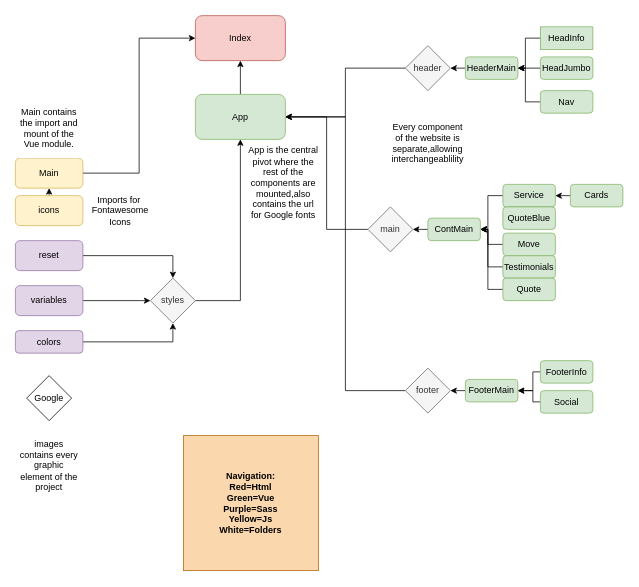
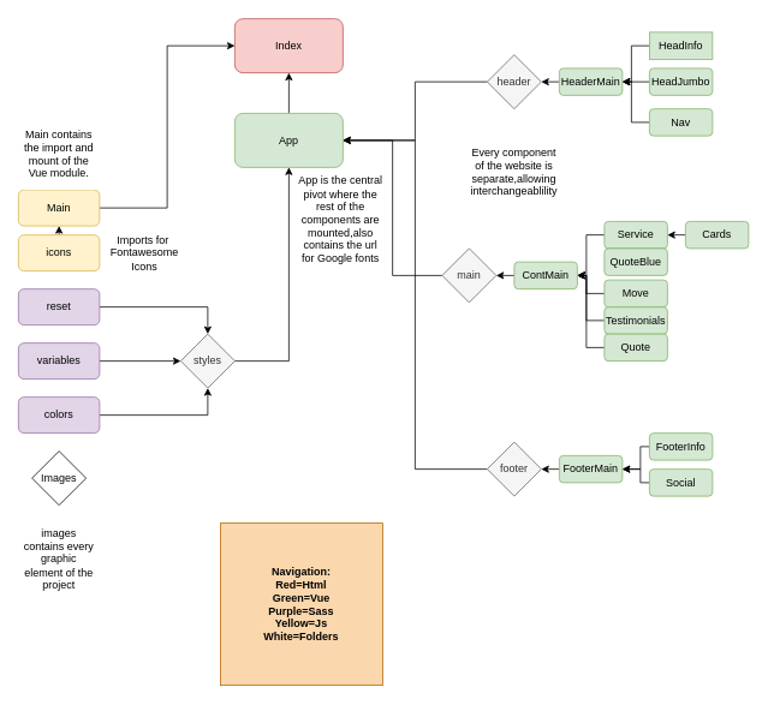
  <mxCell id="0" />
  <mxCell id="1" parent="0" />
  <mxCell id="2" value="Index" style="rounded=1;whiteSpace=wrap;html=1;fillColor=#f8cecc;strokeColor=#b85450;" parent="1" vertex="1"><mxGeometry x="260" y="20" width="120" height="60" as="geometry" /></mxCell>
  <mxCell id="3" style="edgeStyle=orthogonalEdgeStyle;rounded=0;orthogonalLoop=1;jettySize=auto;html=1;exitX=0;exitY=0.5;exitDx=0;exitDy=0;entryX=1;entryY=0.5;entryDx=0;entryDy=0;" parent="1" source="4" target="41" edge="1"><mxGeometry relative="1" as="geometry" /></mxCell>
  <mxCell id="4" value="header" style="rhombus;whiteSpace=wrap;html=1;fillColor=#f5f5f5;fontColor=#333333;strokeColor=#666666;" parent="1" vertex="1"><mxGeometry x="540" y="60" width="60" height="60" as="geometry" /></mxCell>
  <mxCell id="5" style="edgeStyle=orthogonalEdgeStyle;rounded=0;orthogonalLoop=1;jettySize=auto;html=1;exitX=0;exitY=0.5;exitDx=0;exitDy=0;entryX=1;entryY=0.5;entryDx=0;entryDy=0;" parent="1" source="6" target="41" edge="1"><mxGeometry relative="1" as="geometry"><mxPoint x="460" y="160" as="targetPoint" /></mxGeometry></mxCell>
  <mxCell id="6" value="main" style="rhombus;whiteSpace=wrap;html=1;fillColor=#f5f5f5;fontColor=#333333;strokeColor=#666666;" parent="1" vertex="1"><mxGeometry x="490" y="275" width="60" height="60" as="geometry" /></mxCell>
  <mxCell id="7" style="edgeStyle=orthogonalEdgeStyle;rounded=0;orthogonalLoop=1;jettySize=auto;html=1;exitX=0;exitY=0.5;exitDx=0;exitDy=0;entryX=1;entryY=0.5;entryDx=0;entryDy=0;" parent="1" source="8" target="41" edge="1"><mxGeometry relative="1" as="geometry" /></mxCell>
  <mxCell id="8" value="footer" style="rhombus;whiteSpace=wrap;html=1;fillColor=#f5f5f5;fontColor=#333333;strokeColor=#666666;" parent="1" vertex="1"><mxGeometry x="540" y="490" width="60" height="60" as="geometry" /></mxCell>
  <mxCell id="9" style="edgeStyle=orthogonalEdgeStyle;rounded=0;orthogonalLoop=1;jettySize=auto;html=1;exitX=0;exitY=0.5;exitDx=0;exitDy=0;entryX=1;entryY=0.5;entryDx=0;entryDy=0;" parent="1" source="10" target="4" edge="1"><mxGeometry relative="1" as="geometry" /></mxCell>
  <mxCell id="10" value="HeaderMain" style="rounded=1;whiteSpace=wrap;html=1;fillColor=#d5e8d4;strokeColor=#82b366;" parent="1" vertex="1"><mxGeometry x="620" y="75" width="70" height="30" as="geometry" /></mxCell>
  <mxCell id="11" style="edgeStyle=orthogonalEdgeStyle;rounded=0;orthogonalLoop=1;jettySize=auto;html=1;exitX=0;exitY=0.5;exitDx=0;exitDy=0;entryX=1;entryY=0.5;entryDx=0;entryDy=0;" parent="1" source="12" target="10" edge="1"><mxGeometry relative="1" as="geometry"><mxPoint x="700" y="90" as="targetPoint" /><Array as="points"><mxPoint x="700" y="50" /><mxPoint x="700" y="90" /></Array></mxGeometry></mxCell>
  <mxCell id="12" value="HeadInfo" style="whiteSpace=wrap;html=1;fillColor=#d5e8d4;strokeColor=#82b366;rounded=0;" parent="1" vertex="1"><mxGeometry x="720" y="35" width="70" height="30" as="geometry" /></mxCell>
  <mxCell id="13" style="edgeStyle=orthogonalEdgeStyle;rounded=0;orthogonalLoop=1;jettySize=auto;html=1;exitX=0;exitY=0.5;exitDx=0;exitDy=0;" parent="1" source="14" edge="1"><mxGeometry relative="1" as="geometry"><mxPoint x="690" y="90" as="targetPoint" /></mxGeometry></mxCell>
  <mxCell id="14" value="HeadJumbo" style="rounded=1;whiteSpace=wrap;html=1;fillColor=#d5e8d4;strokeColor=#82b366;" parent="1" vertex="1"><mxGeometry x="720" y="75" width="70" height="30" as="geometry" /></mxCell>
  <mxCell id="15" style="edgeStyle=orthogonalEdgeStyle;rounded=0;orthogonalLoop=1;jettySize=auto;html=1;exitX=0;exitY=0.5;exitDx=0;exitDy=0;entryX=1;entryY=0.5;entryDx=0;entryDy=0;" parent="1" source="16" target="10" edge="1"><mxGeometry relative="1" as="geometry"><Array as="points"><mxPoint x="700" y="135" /><mxPoint x="700" y="90" /></Array></mxGeometry></mxCell>
  <mxCell id="16" value="Nav" style="rounded=1;whiteSpace=wrap;html=1;fillColor=#d5e8d4;strokeColor=#82b366;" parent="1" vertex="1"><mxGeometry x="720" y="120" width="70" height="30" as="geometry" /></mxCell>
  <mxCell id="17" style="edgeStyle=orthogonalEdgeStyle;rounded=0;orthogonalLoop=1;jettySize=auto;html=1;exitX=0;exitY=0.5;exitDx=0;exitDy=0;entryX=1;entryY=0.5;entryDx=0;entryDy=0;" parent="1" source="18" target="6" edge="1"><mxGeometry relative="1" as="geometry" /></mxCell>
  <mxCell id="18" value="ContMain" style="rounded=1;whiteSpace=wrap;html=1;fillColor=#d5e8d4;strokeColor=#82b366;" parent="1" vertex="1"><mxGeometry x="570" y="290" width="70" height="30" as="geometry" /></mxCell>
  <mxCell id="19" style="edgeStyle=orthogonalEdgeStyle;rounded=0;orthogonalLoop=1;jettySize=auto;html=1;exitX=0;exitY=0.5;exitDx=0;exitDy=0;entryX=1;entryY=0.5;entryDx=0;entryDy=0;" edge="1" parent="1" source="20" target="18"><mxGeometry relative="1" as="geometry"><Array as="points"><mxPoint x="650" y="260" /><mxPoint x="650" y="305" /></Array></mxGeometry></mxCell>
  <mxCell id="20" value="Service" style="rounded=1;whiteSpace=wrap;html=1;fillColor=#d5e8d4;strokeColor=#82b366;" parent="1" vertex="1"><mxGeometry x="670" y="245" width="70" height="30" as="geometry" /></mxCell>
  <mxCell id="21" style="edgeStyle=orthogonalEdgeStyle;rounded=0;orthogonalLoop=1;jettySize=auto;html=1;exitX=0;exitY=0.5;exitDx=0;exitDy=0;entryX=1;entryY=0.5;entryDx=0;entryDy=0;" edge="1" parent="1" source="22" target="18"><mxGeometry relative="1" as="geometry"><Array as="points"><mxPoint x="650" y="355" /><mxPoint x="650" y="305" /></Array></mxGeometry></mxCell>
  <mxCell id="22" value="Testimonials" style="rounded=1;whiteSpace=wrap;html=1;fillColor=#d5e8d4;strokeColor=#82b366;" parent="1" vertex="1"><mxGeometry x="670" y="340" width="70" height="30" as="geometry" /></mxCell>
  <mxCell id="23" style="edgeStyle=orthogonalEdgeStyle;rounded=0;orthogonalLoop=1;jettySize=auto;html=1;exitX=0;exitY=0.5;exitDx=0;exitDy=0;entryX=1;entryY=0.5;entryDx=0;entryDy=0;" parent="1" source="24" target="8" edge="1"><mxGeometry relative="1" as="geometry" /></mxCell>
  <mxCell id="24" value="FooterMain" style="rounded=1;whiteSpace=wrap;html=1;fillColor=#d5e8d4;strokeColor=#82b366;" parent="1" vertex="1"><mxGeometry x="620" y="505" width="70" height="30" as="geometry" /></mxCell>
  <mxCell id="25" style="edgeStyle=orthogonalEdgeStyle;rounded=0;orthogonalLoop=1;jettySize=auto;html=1;exitX=0;exitY=0.5;exitDx=0;exitDy=0;entryX=1;entryY=0.5;entryDx=0;entryDy=0;" parent="1" source="26" target="24" edge="1"><mxGeometry relative="1" as="geometry"><Array as="points"><mxPoint x="710" y="495" /><mxPoint x="710" y="520" /></Array></mxGeometry></mxCell>
  <mxCell id="26" value="FooterInfo" style="rounded=1;whiteSpace=wrap;html=1;fillColor=#d5e8d4;strokeColor=#82b366;" parent="1" vertex="1"><mxGeometry x="720" y="480" width="70" height="30" as="geometry" /></mxCell>
  <mxCell id="27" style="edgeStyle=orthogonalEdgeStyle;rounded=0;orthogonalLoop=1;jettySize=auto;html=1;exitX=0;exitY=0.5;exitDx=0;exitDy=0;entryX=1;entryY=0.5;entryDx=0;entryDy=0;" parent="1" source="28" target="24" edge="1"><mxGeometry relative="1" as="geometry"><Array as="points"><mxPoint x="710" y="535" /><mxPoint x="710" y="520" /></Array></mxGeometry></mxCell>
  <mxCell id="28" value="Social" style="rounded=1;whiteSpace=wrap;html=1;fillColor=#d5e8d4;strokeColor=#82b366;" parent="1" vertex="1"><mxGeometry x="720" y="520" width="70" height="30" as="geometry" /></mxCell>
  <mxCell id="29" style="edgeStyle=orthogonalEdgeStyle;rounded=0;orthogonalLoop=1;jettySize=auto;html=1;exitX=1;exitY=0.5;exitDx=0;exitDy=0;entryX=0;entryY=0.5;entryDx=0;entryDy=0;" parent="1" source="30" target="2" edge="1"><mxGeometry relative="1" as="geometry" /></mxCell>
  <mxCell id="30" value="Main" style="rounded=1;whiteSpace=wrap;html=1;fillColor=#fff2cc;strokeColor=#d6b656;" parent="1" vertex="1"><mxGeometry x="20" y="210" width="90" height="40" as="geometry" /></mxCell>
  <mxCell id="31" style="edgeStyle=orthogonalEdgeStyle;rounded=0;orthogonalLoop=1;jettySize=auto;html=1;exitX=1;exitY=0.5;exitDx=0;exitDy=0;entryX=0.5;entryY=0;entryDx=0;entryDy=0;" parent="1" source="32" target="39" edge="1"><mxGeometry relative="1" as="geometry" /></mxCell>
  <mxCell id="32" value="reset" style="rounded=1;whiteSpace=wrap;html=1;fillColor=#e1d5e7;strokeColor=#9673a6;" parent="1" vertex="1"><mxGeometry x="20" y="320" width="90" height="40" as="geometry" /></mxCell>
  <mxCell id="33" style="edgeStyle=orthogonalEdgeStyle;rounded=0;orthogonalLoop=1;jettySize=auto;html=1;exitX=1;exitY=0.5;exitDx=0;exitDy=0;entryX=0;entryY=0.5;entryDx=0;entryDy=0;" parent="1" source="34" target="39" edge="1"><mxGeometry relative="1" as="geometry" /></mxCell>
  <mxCell id="34" value="variables" style="rounded=1;whiteSpace=wrap;html=1;fillColor=#e1d5e7;strokeColor=#9673a6;" parent="1" vertex="1"><mxGeometry x="20" y="380" width="90" height="40" as="geometry" /></mxCell>
  <mxCell id="35" style="edgeStyle=orthogonalEdgeStyle;rounded=0;orthogonalLoop=1;jettySize=auto;html=1;exitX=1;exitY=0.5;exitDx=0;exitDy=0;entryX=0.5;entryY=1;entryDx=0;entryDy=0;" parent="1" source="36" target="39" edge="1"><mxGeometry relative="1" as="geometry" /></mxCell>
- <mxCell id="36" value="colors" style="rounded=1;whiteSpace=wrap;html=1;fillColor=#e1d5e7;strokeColor=#9673a6;" parent="1" vertex="1"><mxGeometry x="20" y="440" width="90" height="30" as="geometry" /></mxCell>
- <mxCell id="37" value="Google" style="rhombus;whiteSpace=wrap;html=1;" parent="1" vertex="1"><mxGeometry x="35" y="500" width="60" height="60" as="geometry" /></mxCell>
+ <mxCell id="36" value="colors" style="rounded=1;whiteSpace=wrap;html=1;fillColor=#e1d5e7;strokeColor=#9673a6;" parent="1" vertex="1"><mxGeometry x="20" y="440" width="90" height="40" as="geometry" /></mxCell>
+ <mxCell id="37" value="Images" style="rhombus;whiteSpace=wrap;html=1;" parent="1" vertex="1"><mxGeometry x="35" y="500" width="60" height="60" as="geometry" /></mxCell>
  <mxCell id="38" style="edgeStyle=orthogonalEdgeStyle;rounded=0;orthogonalLoop=1;jettySize=auto;html=1;exitX=1;exitY=0.5;exitDx=0;exitDy=0;entryX=0.5;entryY=1;entryDx=0;entryDy=0;" parent="1" source="39" target="41" edge="1"><mxGeometry relative="1" as="geometry" /></mxCell>
  <mxCell id="39" value="styles" style="rhombus;whiteSpace=wrap;html=1;fontFamily=Helvetica;fillColor=#f5f5f5;fontColor=#333333;strokeColor=#666666;" parent="1" vertex="1"><mxGeometry x="200" y="370" width="60" height="60" as="geometry" /></mxCell>
  <mxCell id="40" style="edgeStyle=orthogonalEdgeStyle;rounded=0;orthogonalLoop=1;jettySize=auto;html=1;exitX=0.5;exitY=0;exitDx=0;exitDy=0;entryX=0.5;entryY=1;entryDx=0;entryDy=0;" parent="1" source="41" target="2" edge="1"><mxGeometry relative="1" as="geometry" /></mxCell>
  <mxCell id="41" value="App" style="rounded=1;whiteSpace=wrap;html=1;fillColor=#d5e8d4;strokeColor=#82b366;" parent="1" vertex="1"><mxGeometry x="260" y="125" width="120" height="60" as="geometry" /></mxCell>
  <mxCell id="42" style="edgeStyle=orthogonalEdgeStyle;rounded=0;orthogonalLoop=1;jettySize=auto;html=1;exitX=0;exitY=0.5;exitDx=0;exitDy=0;entryX=1;entryY=0.5;entryDx=0;entryDy=0;" edge="1" parent="1" source="43" target="18"><mxGeometry relative="1" as="geometry"><Array as="points"><mxPoint x="650" y="385" /><mxPoint x="650" y="305" /></Array></mxGeometry></mxCell>
  <mxCell id="43" value="Quote" style="rounded=1;whiteSpace=wrap;html=1;fillColor=#d5e8d4;strokeColor=#82b366;" parent="1" vertex="1"><mxGeometry x="670" y="370" width="70" height="30" as="geometry" /></mxCell>
  <mxCell id="44" value="Navigation:&lt;br&gt;Red=Html&lt;br&gt;Green=Vue&lt;br&gt;Purple=Sass&lt;br&gt;Yellow=Js&lt;br&gt;White=Folders" style="whiteSpace=wrap;html=1;aspect=fixed;fillColor=#fad7ac;strokeColor=#b46504;fontStyle=1" parent="1" vertex="1"><mxGeometry x="244" y="580" width="180" height="180" as="geometry" /></mxCell>
  <mxCell id="45" value="Main contains the import and mount of the Vue module." style="whiteSpace=wrap;html=1;aspect=fixed;strokeColor=none;" parent="1" vertex="1"><mxGeometry x="25" y="130" width="80" height="80" as="geometry" /></mxCell>
  <mxCell id="46" value="App is the central pivot where the rest of the components are mounted,also&lt;br&gt;contains the url for Google fonts" style="whiteSpace=wrap;html=1;aspect=fixed;strokeColor=none;" parent="1" vertex="1"><mxGeometry x="330" y="195" width="95" height="95" as="geometry" /></mxCell>
  <mxCell id="47" value="Every component of the website is separate,allowing interchangeablility" style="whiteSpace=wrap;html=1;aspect=fixed;strokeColor=none;" parent="1" vertex="1"><mxGeometry x="530" y="150" width="80" height="80" as="geometry" /></mxCell>
  <mxCell id="48" value="images contains every graphic element of the project" style="whiteSpace=wrap;html=1;aspect=fixed;strokeColor=none;" parent="1" vertex="1"><mxGeometry x="25" y="580" width="80" height="80" as="geometry" /></mxCell>
  <mxCell id="49" style="edgeStyle=orthogonalEdgeStyle;rounded=0;orthogonalLoop=1;jettySize=auto;html=1;exitX=0.5;exitY=0;exitDx=0;exitDy=0;entryX=0.5;entryY=1;entryDx=0;entryDy=0;" parent="1" source="50" target="30" edge="1"><mxGeometry relative="1" as="geometry" /></mxCell>
  <mxCell id="50" value="icons" style="rounded=1;whiteSpace=wrap;html=1;fillColor=#fff2cc;strokeColor=#d6b656;" parent="1" vertex="1"><mxGeometry x="20" y="260" width="90" height="40" as="geometry" /></mxCell>
  <mxCell id="51" value="Imports for&amp;nbsp;&lt;br&gt;Fontawesome&lt;br&gt;Icons" style="whiteSpace=wrap;html=1;aspect=fixed;strokeColor=none;" parent="1" vertex="1"><mxGeometry x="120" y="240" width="80" height="80" as="geometry" /></mxCell>
  <mxCell id="52" style="edgeStyle=orthogonalEdgeStyle;rounded=0;orthogonalLoop=1;jettySize=auto;html=1;exitX=0;exitY=0.5;exitDx=0;exitDy=0;entryX=1;entryY=0.5;entryDx=0;entryDy=0;" edge="1" parent="1" source="53" target="18"><mxGeometry relative="1" as="geometry"><Array as="points"><mxPoint x="650" y="325" /><mxPoint x="650" y="305" /></Array></mxGeometry></mxCell>
  <mxCell id="53" value="Move" style="rounded=1;whiteSpace=wrap;html=1;fillColor=#d5e8d4;strokeColor=#82b366;" parent="1" vertex="1"><mxGeometry x="670" y="310" width="70" height="30" as="geometry" /></mxCell>
  <mxCell id="54" style="edgeStyle=orthogonalEdgeStyle;rounded=0;orthogonalLoop=1;jettySize=auto;html=1;exitX=0;exitY=0.5;exitDx=0;exitDy=0;entryX=1;entryY=0.5;entryDx=0;entryDy=0;" edge="1" parent="1" source="55" target="20"><mxGeometry relative="1" as="geometry" /></mxCell>
  <mxCell id="55" value="Cards" style="rounded=1;whiteSpace=wrap;html=1;fillColor=#d5e8d4;strokeColor=#82b366;" vertex="1" parent="1"><mxGeometry x="760" y="245" width="70" height="30" as="geometry" /></mxCell>
  <mxCell id="56" value="QuoteBlue" style="rounded=1;whiteSpace=wrap;html=1;fillColor=#d5e8d4;strokeColor=#82b366;" vertex="1" parent="1"><mxGeometry x="670" y="275" width="70" height="30" as="geometry" /></mxCell>
